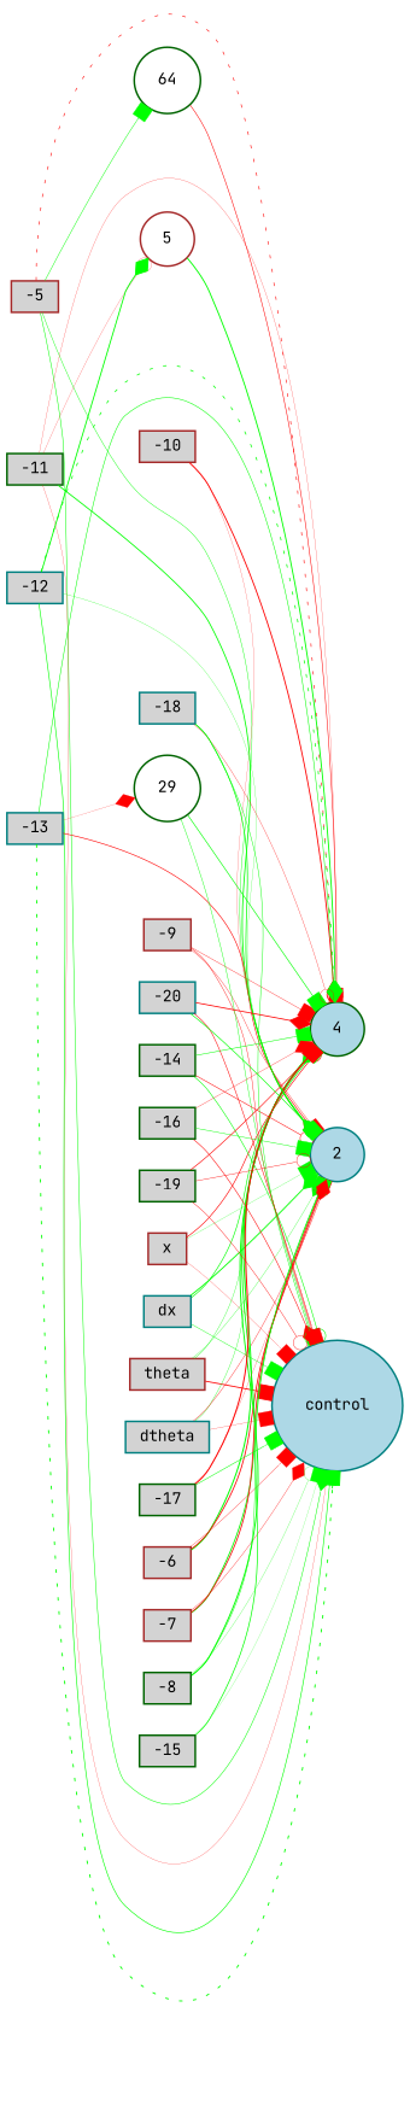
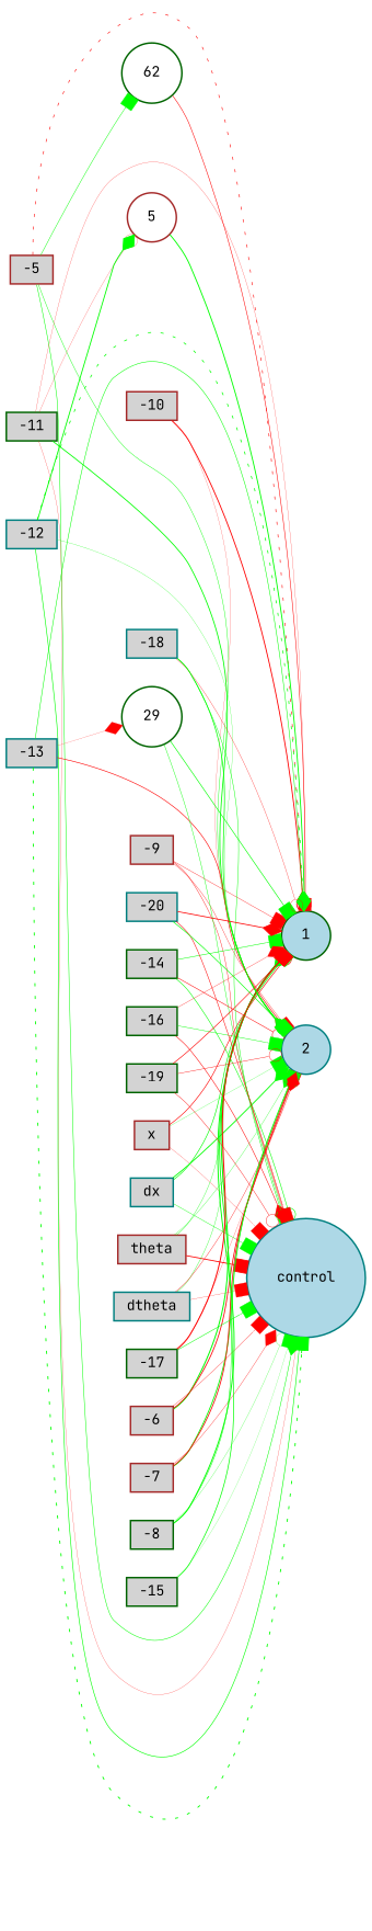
  digraph {
    fontname="JetBrains Mono"
    rankdir=LR
    node [color=darkgreen fillcolor=lightgray fontname="JetBrains Mono" fontsize=9 shape=box style=filled]
    edge [arrowhead=box color=green fontname="JetBrains Mono" style=solid]
    x [color=brown height=0.2 width=0.2]
    control [color=teal fillcolor=lightblue height=0.2 shape=circle width=0.2]
-   1 [fillcolor=lightblue height=0.2 shape=circle width=0.2 label=4]
+   1 [fillcolor=lightblue height=0.2 shape=circle width=0.2]
    2 [color=teal fillcolor=lightblue height=0.2 shape=circle width=0.2]
    dx [color=teal height=0.2 width=0.2]
    theta [color=brown height=0.2 width=0.2]
    dtheta [color=teal height=0.2 width=0.2]
    -5 [color=brown height=0.2 width=0.2]
-   62 [fillcolor=white height=0.2 shape=circle width=0.2 label=64]
+   62 [fillcolor=white height=0.2 shape=circle width=0.2]
    -6 [color=brown height=0.2 width=0.2]
    -7 [color=brown height=0.2 width=0.2]
    -8 [height=0.2 width=0.2]
    -9 [color=brown height=0.2 width=0.2]
    -10 [color=brown height=0.2 width=0.2]
    -11 [height=0.2 width=0.2]
    5 [color=brown fillcolor=white height=0.2 shape=circle width=0.2]
    -12 [color=teal height=0.2 width=0.2]
    -13 [color=teal height=0.2 width=0.2]
    29 [fillcolor=white height=0.2 shape=circle width=0.2]
    -14 [height=0.2 width=0.2]
    -15 [height=0.2 width=0.2]
    -16 [height=0.2 width=0.2]
    -17 [height=0.2 width=0.2]
    -18 [color=teal height=0.2 width=0.2]
    -19 [height=0.2 width=0.2]
    -20 [color=teal height=0.2 width=0.2]
    x -> control [color=red penwidth=0.13374931095761847]
    x -> 1 [arrowhead=odot color=red penwidth=0.4085743116121051]
    x -> 2 [penwidth=0.14325083095554952]
    dx -> control [penwidth=0.2552849420312687]
    dx -> 1 [penwidth=0.4188887282318252]
    dx -> 2 [arrowhead=diamond penwidth=0.5786098104035575]
    theta -> control [color=red penwidth=0.5544851570591615]
    theta -> 1 [arrowhead=odot penwidth=0.2086556977108176]
    theta -> 2 [arrowhead=diamond penwidth=0.181865684933181]
    dtheta -> control [color=red penwidth=0.14089284287063758]
    dtheta -> 1 [arrowhead=diamond penwidth=0.21557601948479968]
    dtheta -> 2 [arrowhead=diamond color=red penwidth=0.23149756770071342]
    -5 -> control [arrowhead=diamond penwidth=0.3355576238713719]
    -5 -> 1 [arrowhead=diamond color=red penwidth=0.39556790303124145 style=dotted]
    -5 -> 2 [arrowhead=odot penwidth=0.27532843518683053]
    -5 -> 62 [penwidth=0.30000000000000004]
    62 -> 1 [arrowhead=odot color=red penwidth=0.35176875065606195]
    -6 -> control [color=red penwidth=0.20457310270522017]
    -6 -> 1 [arrowhead=diamond penwidth=0.6702306236705425]
    -6 -> 2 [arrowhead=diamond color=red penwidth=0.5378673474655162]
    -7 -> control [arrowhead=diamond color=red penwidth=0.20241829608212547]
    -7 -> 1 [arrowhead=odot penwidth=0.567434917301713]
    -7 -> 2 [color=red penwidth=0.5186872085240632]
    -8 -> control [arrowhead=odot penwidth=0.1542278786472926]
    -8 -> 1 [arrowhead=odot penwidth=0.6304663941949668]
    -8 -> 2 [arrowhead=odot penwidth=0.31194424424587486]
    -9 -> control [arrowhead=odot color=red penwidth=0.25737300826450704]
    -9 -> 1 [color=red penwidth=0.22077032556106693]
    -9 -> 2 [color=red penwidth=0.20850253510800668]
    -10 -> 1 [arrowhead=odot color=red penwidth=0.5842649970870804]
    -10 -> 2 [arrowhead=diamond color=red penwidth=0.1274377873146614]
    -11 -> control [arrowhead=odot color=red penwidth=0.14073444128677165]
    -11 -> 1 [color=red penwidth=0.13915605194305697]
    -11 -> 2 [arrowhead=odot penwidth=0.5507711047719023]
    -11 -> 5 [arrowhead=odot color=red penwidth=0.1266124778738584]
    5 -> 1 [arrowhead=diamond penwidth=0.598549783451492]
    -12 -> control [penwidth=0.4043985202899886]
    -12 -> 1 [arrowhead=diamond penwidth=0.4871643511133189 style=dotted]
    -12 -> 2 [penwidth=0.1525113260667345]
    -12 -> 5 [arrowhead=diamond penwidth=0.5825811983665562]
    -13 -> control [penwidth=0.5949083013302082 style=dotted]
    -13 -> 1 [arrowhead=diamond penwidth=0.3481235028278242]
    -13 -> 2 [color=red penwidth=0.3955010089416031]
    -13 -> 29 [arrowhead=diamond color=red penwidth=0.11320016281634049]
    29 -> control [penwidth=0.2762526034440938]
    29 -> 1 [penwidth=0.41186110697503586]
    -14 -> control [arrowhead=odot penwidth=0.3685797992138964]
    -14 -> 1 [penwidth=0.33407891593287103]
    -14 -> 2 [arrowhead=odot color=red penwidth=0.3377837606665549]
    -15 -> control [penwidth=0.11645716215507684]
    -15 -> 2 [penwidth=0.4776272141676192]
    -16 -> control [arrowhead=diamond color=red penwidth=0.35117963179926504]
    -16 -> 1 [arrowhead=diamond color=red penwidth=0.19176811855960937]
    -16 -> 2 [penwidth=0.2918156160012809]
    -17 -> control [penwidth=0.32643220515067656]
    -17 -> 1 [color=red penwidth=0.6641532938268019]
    -17 -> 2 [arrowhead=diamond color=red penwidth=0.14132183477407767]
    -18 -> control [arrowhead=odot penwidth=0.30284500886859766]
    -18 -> 1 [arrowhead=odot color=red penwidth=0.18975981207373432]
    -18 -> 2 [arrowhead=diamond penwidth=0.4894024731026103]
    -19 -> control [arrowhead=odot color=red penwidth=0.2584094788294945]
    -19 -> 1 [color=red penwidth=0.4085906023071544]
    -19 -> 2 [arrowhead=odot color=red penwidth=0.2529811541269501]
    -20 -> control [color=red penwidth=0.34407300709162036]
    -20 -> 1 [arrowhead=diamond color=red penwidth=0.5134761740393029]
    -20 -> 2 [penwidth=0.4263410135718513]
  }
